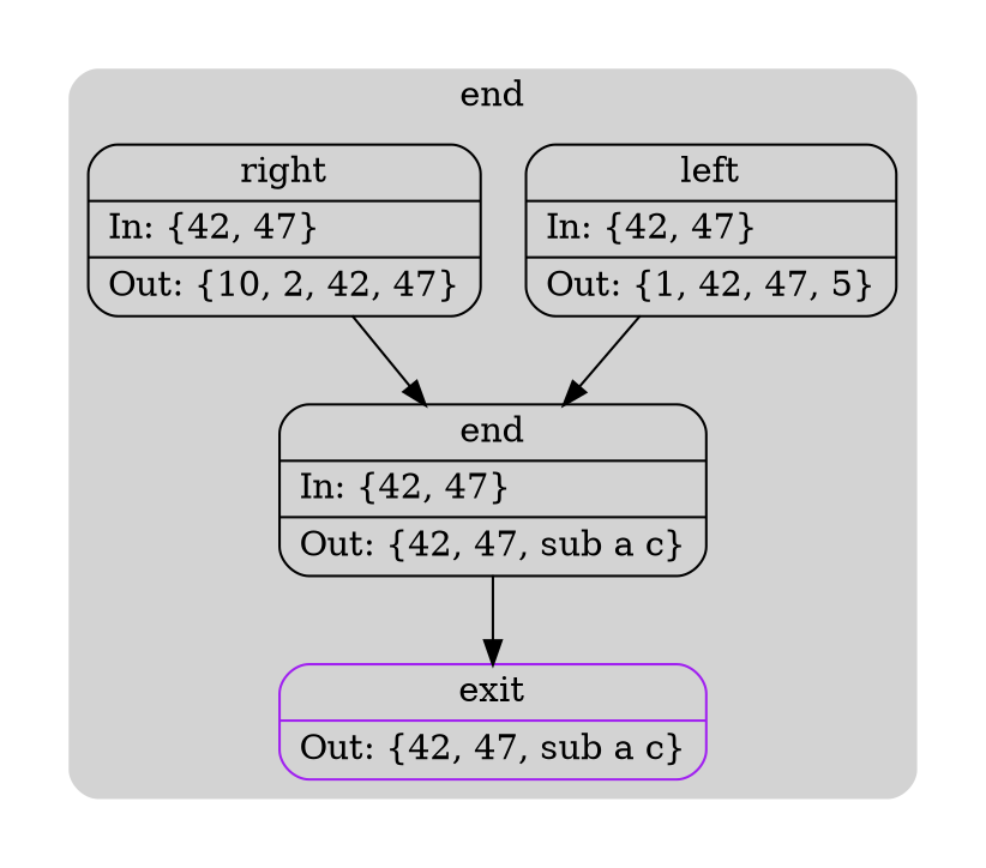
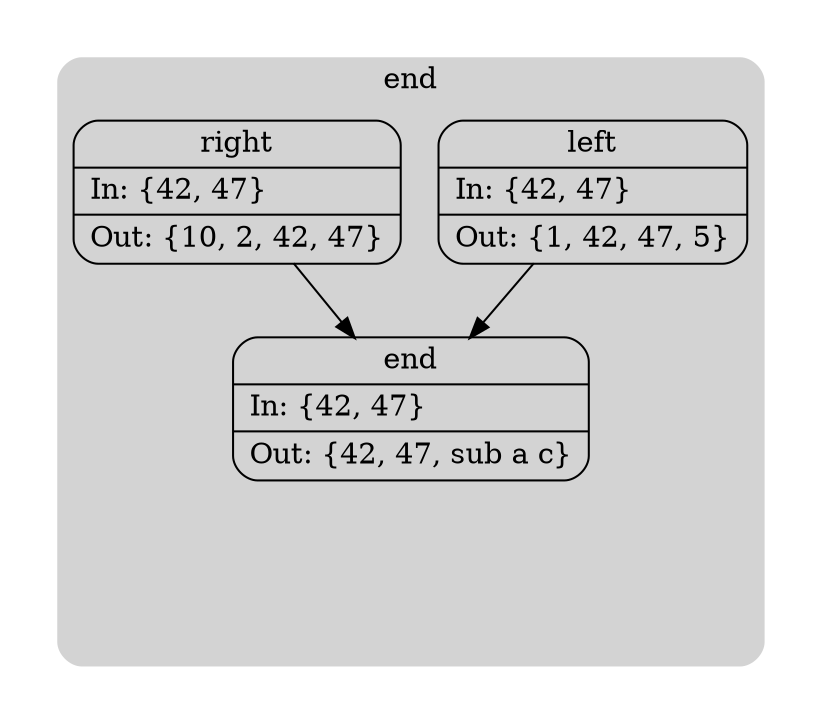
  digraph {
    compound=true
    node [color=black shape=Mrecord]
    n1 [label="{left|In: \{42, 47\}\l|Out: \{1, 42, 47, 5\}\l}"]
    n2 [label="{right|In: \{42, 47\}\l|Out: \{10, 2, 42, 47\}\l}"]
    n3 [label="{end|In: \{42, 47\}\l|Out: \{42, 47, sub a c\}\l}"]
-   n4 [color=purple label="{exit|Out: \{42, 47, sub a c\}\l}"]
    subgraph cluster_1 {
      peripheries=0
      subgraph cluster_2 {
        peripheries=0
        subgraph cluster_3 {
          bgcolor=lightgray
          color=darkgray
          label=end
          peripheries=0
          style=rounded
          n1
          n2
          n3
-         n4
        }
      }
    }
    n1 -> n3
    n2 -> n3
-   n3 -> n4 [color=black]
  }
